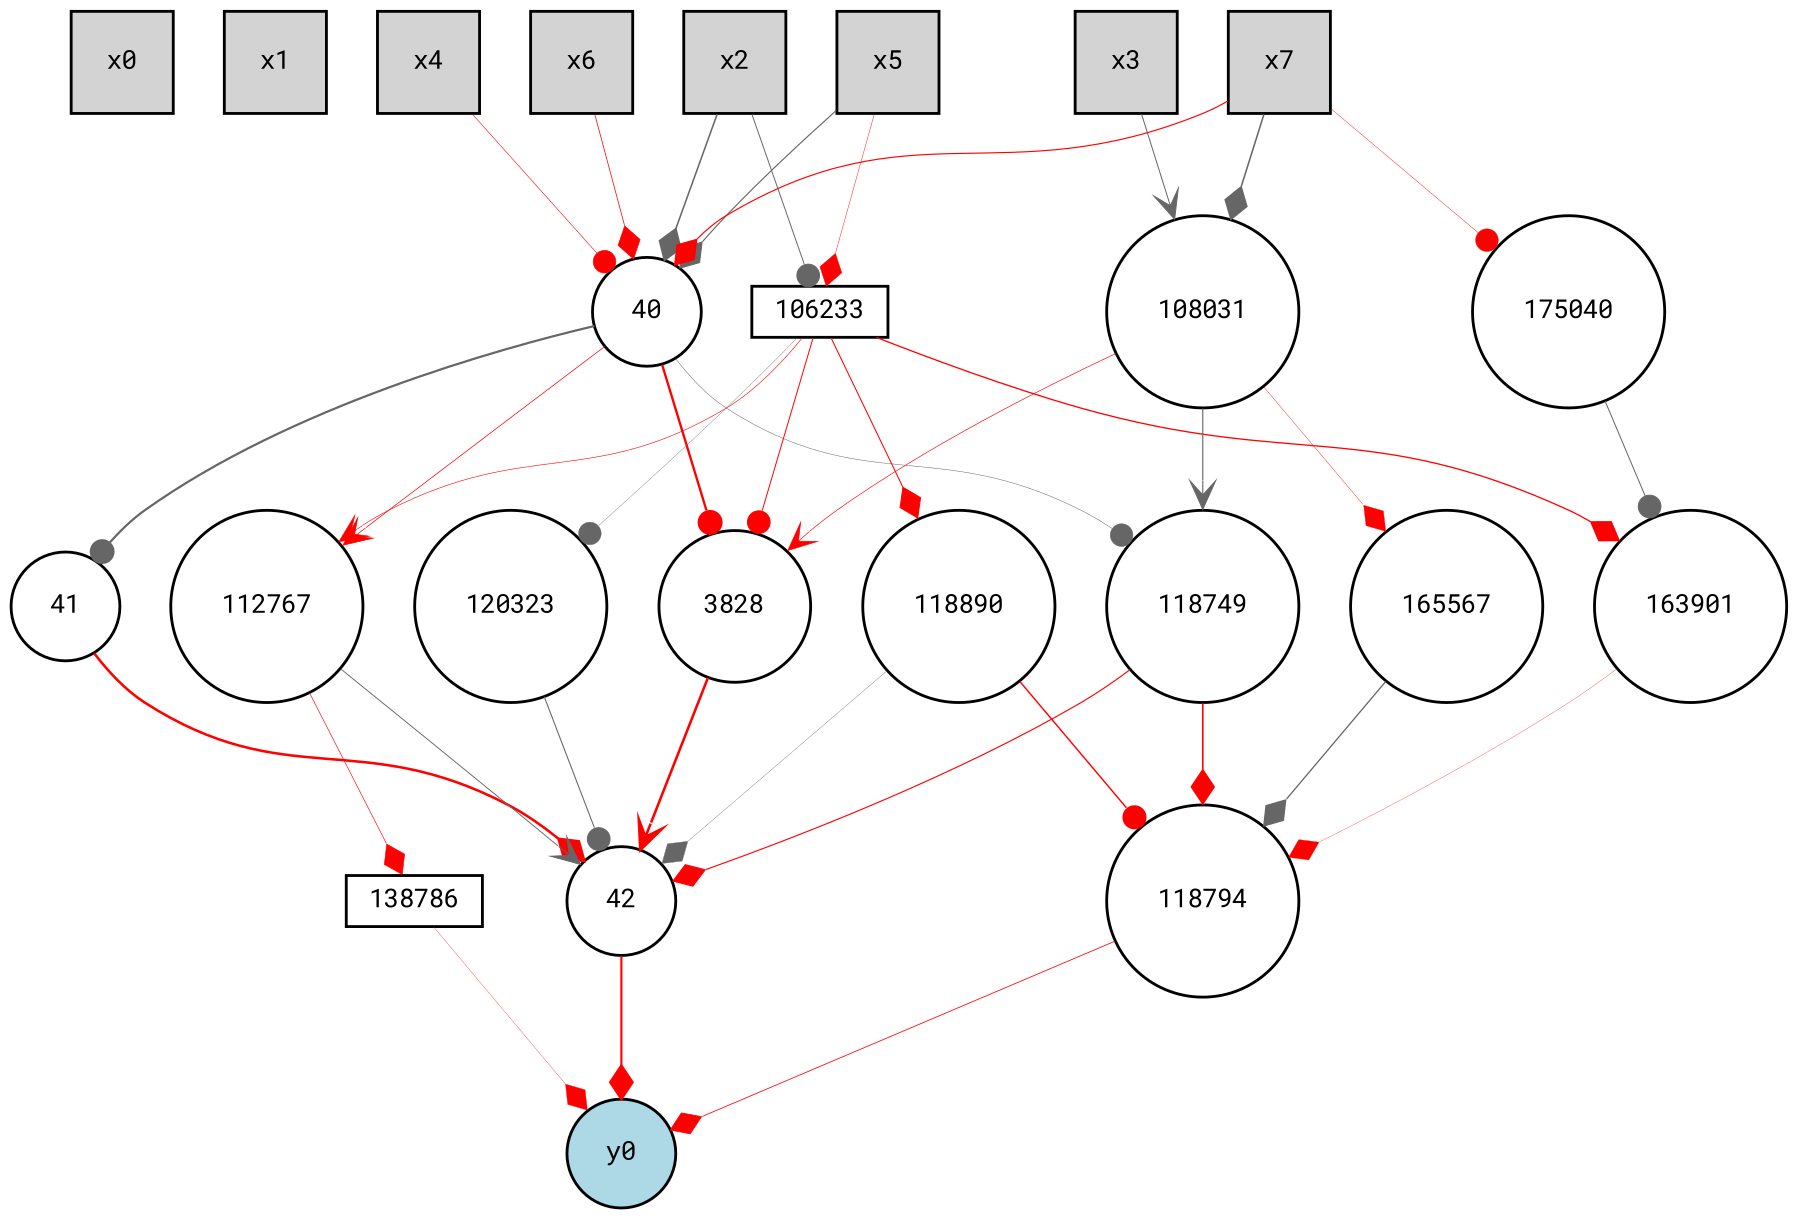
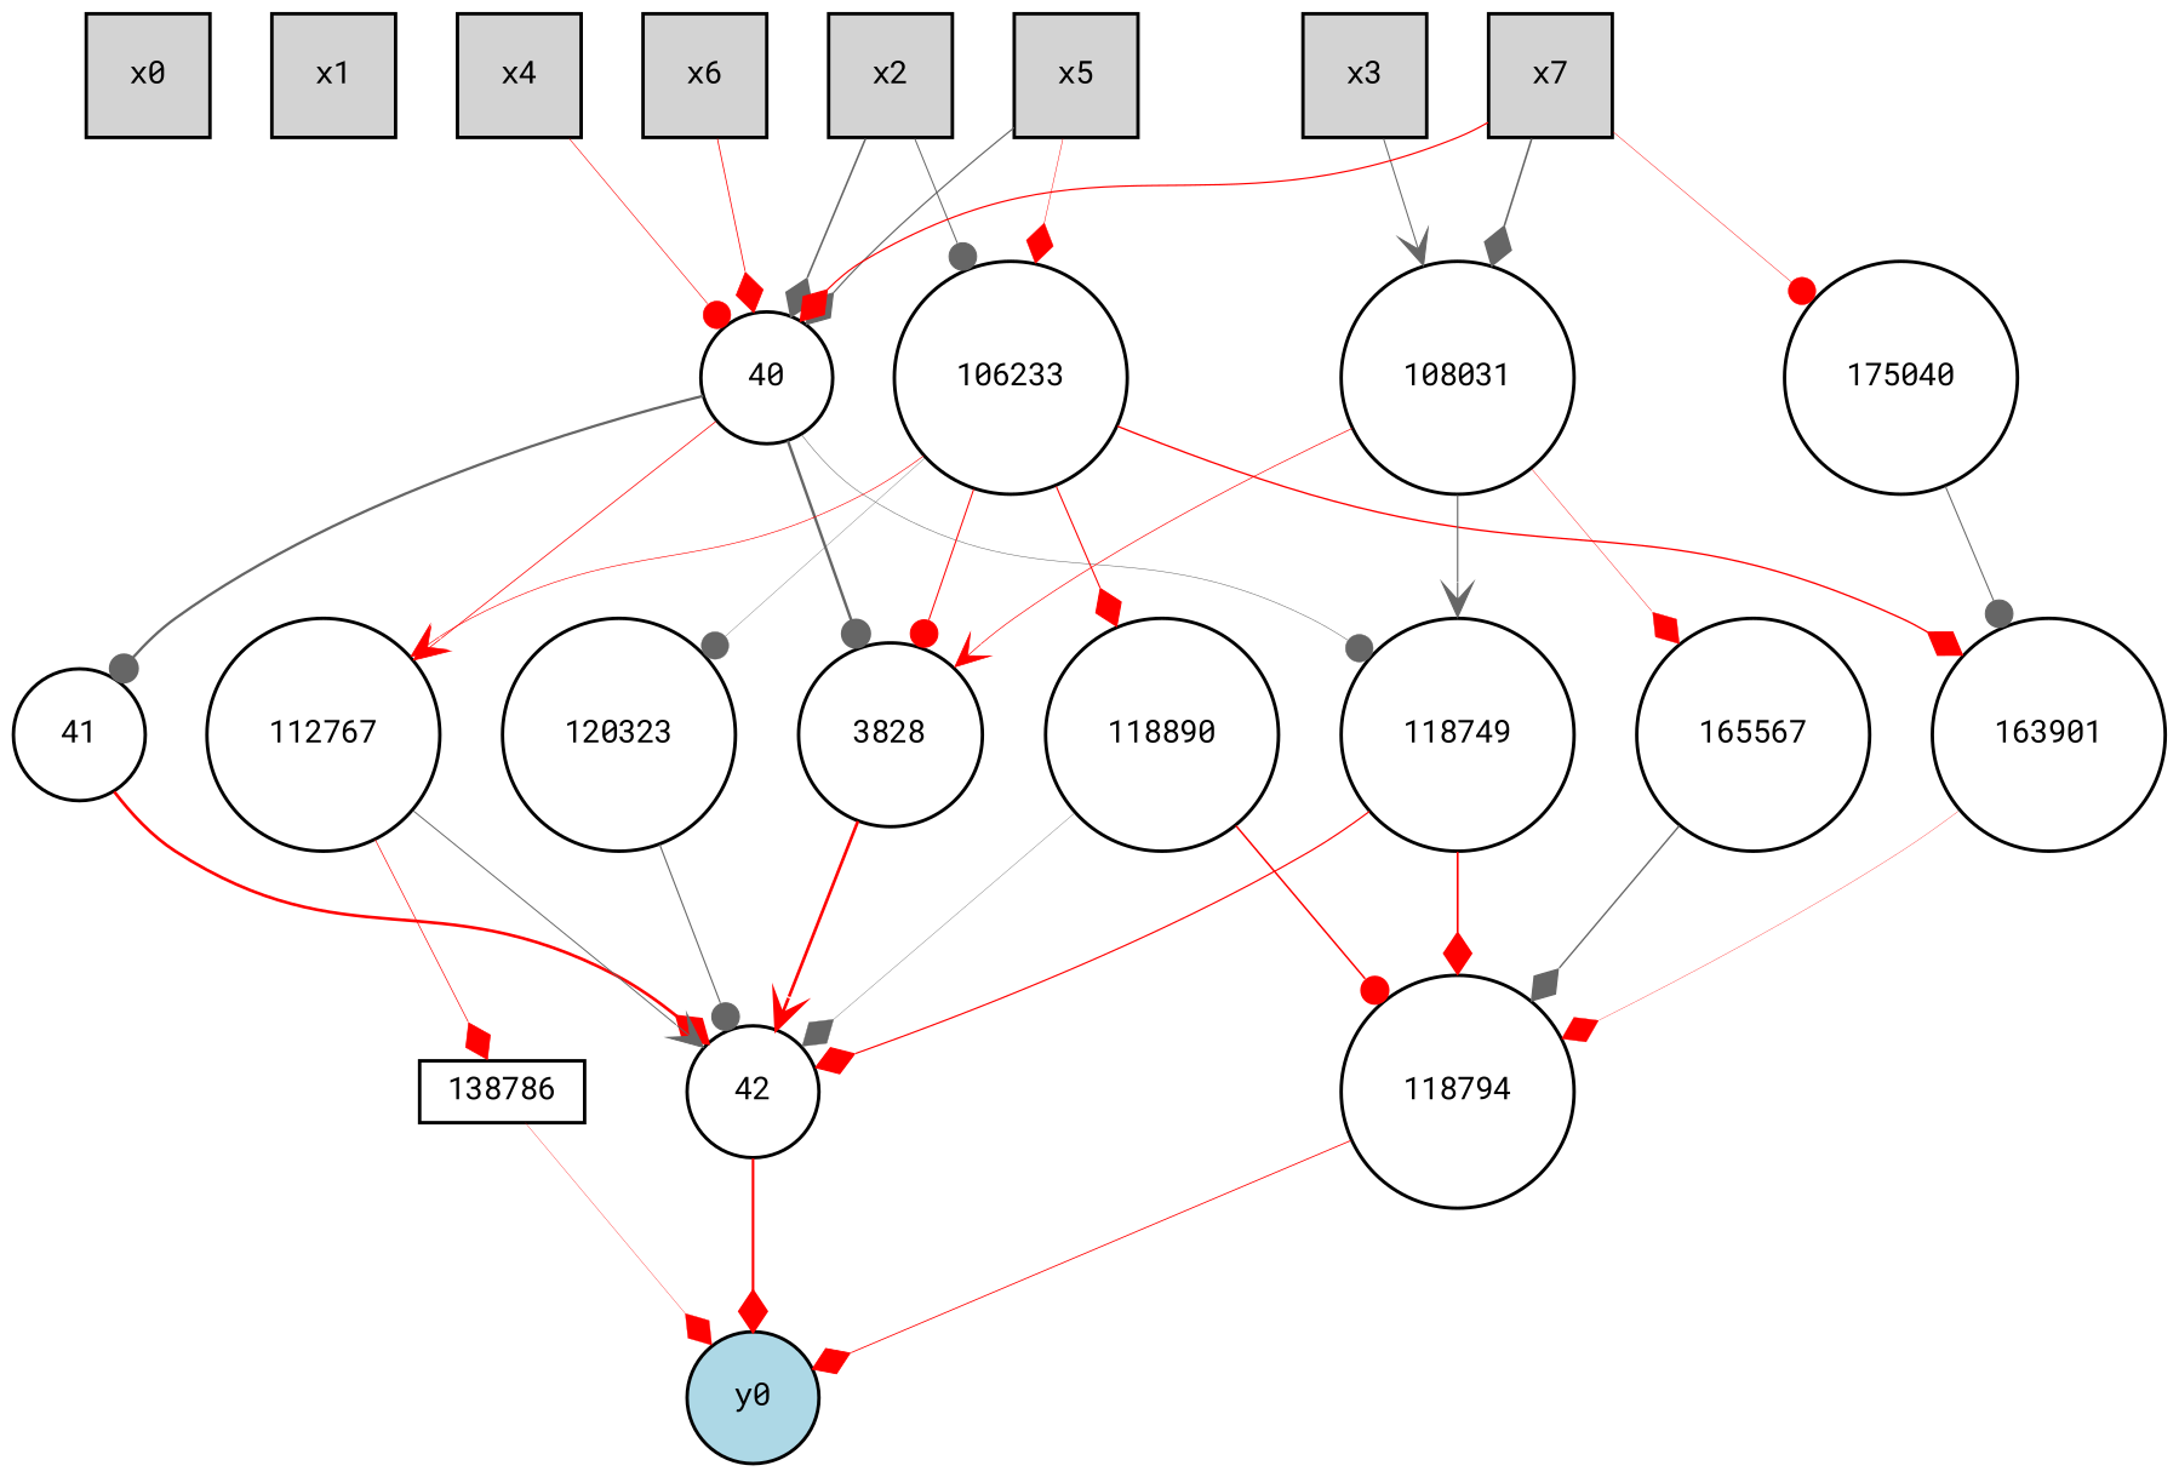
  digraph {
    fontname="Roboto Mono"
    node [fillcolor=white fontname="Roboto Mono" fontsize=9 shape=circle style=filled]
    edge [arrowhead=diamond color=red fontname="Roboto Mono" penwidth=0.9 style=solid]
    x0 [fillcolor=lightgray height=0.5 shape=box width=0.5]
    x1 [fillcolor=lightgray height=0.5 shape=box width=0.5]
    x2 [fillcolor=lightgray height=0.5 shape=box width=0.5]
    40 [height=0.1 width=0.1]
-   106233 [height=0.1 shape=box width=0.1]
+   106233 [height=0.1 width=0.1]
    41 [height=0.1 width=0.1]
    112767 [height=0.1 width=0.1]
    118749 [height=0.1 width=0.1]
    3828 [height=0.1 width=0.1]
    120323 [height=0.1 width=0.1]
    163901 [height=0.1 width=0.1]
    118890 [height=0.1 width=0.1]
    x3 [fillcolor=lightgray height=0.5 shape=box width=0.5]
    108031 [height=0.1 width=0.1]
    165567 [height=0.1 width=0.1]
    x4 [fillcolor=lightgray height=0.5 shape=box width=0.5]
    x5 [fillcolor=lightgray height=0.5 shape=box width=0.5]
    x6 [fillcolor=lightgray height=0.5 shape=box width=0.5]
    x7 [fillcolor=lightgray height=0.5 shape=box width=0.5]
    175040 [height=0.1 width=0.1]
    y0 [fillcolor=lightblue height=0.1 width=0.1]
    42 [height=0.1 width=0.1]
    118794 [height=0.1 width=0.1]
    138786 [height=0.1 shape=box width=0.1]
    x2 -> 40 [color=gray40 penwidth=0.5424030831442688]
    x2 -> 106233 [arrowhead=dot color=gray40 penwidth=0.3447822508230809]
    40 -> 41 [arrowhead=dot color=gray40 penwidth=0.7774003715711504]
    40 -> 112767 [arrowhead=vee penwidth=0.25222470783125056]
    40 -> 118749 [arrowhead=dot color=gray40 penwidth=0.17427041903788043]
-   40 -> 3828 [arrowhead=dot penwidth=0.8245160729141249]
+   40 -> 3828 [arrowhead=dot color=gray40 penwidth=0.8245160729141249]
    106233 -> 112767 [arrowhead=vee penwidth=0.20685295076643873]
    106233 -> 3828 [arrowhead=dot penwidth=0.346279542617539]
    106233 -> 120323 [arrowhead=dot color=gray40 penwidth=0.12289605554536945]
    106233 -> 163901 [penwidth=0.45750552391340393]
    106233 -> 118890 [penwidth=0.36680834061361733]
    41 -> 42
    112767 -> 42 [arrowhead=vee color=gray40 penwidth=0.3298356877608657]
    112767 -> 138786 [penwidth=0.22452059623427248]
    118749 -> 42 [penwidth=0.39805535721145335]
    118749 -> 118794 [penwidth=0.5738071021980011]
    3828 -> 42 [arrowhead=vee]
    120323 -> 42 [arrowhead=dot color=gray40 penwidth=0.37591757947526006]
    163901 -> 118794 [penwidth=0.10255334446392342]
    118890 -> 42 [color=gray40 penwidth=0.12640210096665236]
    118890 -> 118794 [arrowhead=dot penwidth=0.5026419496281745]
    x3 -> 108031 [arrowhead=vee color=gray40 penwidth=0.3533865088619863]
    108031 -> 118749 [arrowhead=vee color=gray40 penwidth=0.3959820642746932]
    108031 -> 3828 [arrowhead=vee penwidth=0.22600388662670448]
    108031 -> 165567 [penwidth=0.13554505959047863]
    165567 -> 118794 [color=gray40 penwidth=0.46094053442347616]
    x4 -> 40 [arrowhead=dot penwidth=0.19828453557746373]
    x5 -> 40 [color=gray40 penwidth=0.40248531013255695]
    x5 -> 106233 [penwidth=0.15539337570253242]
    x6 -> 40 [penwidth=0.2641858938205567]
    x7 -> 40 [penwidth=0.40539239102395996]
    x7 -> 108031 [color=gray40 penwidth=0.545151963992079]
    x7 -> 175040 [arrowhead=dot penwidth=0.14500444830329018]
    175040 -> 163901 [arrowhead=dot color=gray40 penwidth=0.3561608148295059]
    42 -> y0 [penwidth=0.738702228198819]
    118794 -> y0 [penwidth=0.2798944661351298]
    138786 -> y0 [penwidth=0.10527244939730918]
  }
